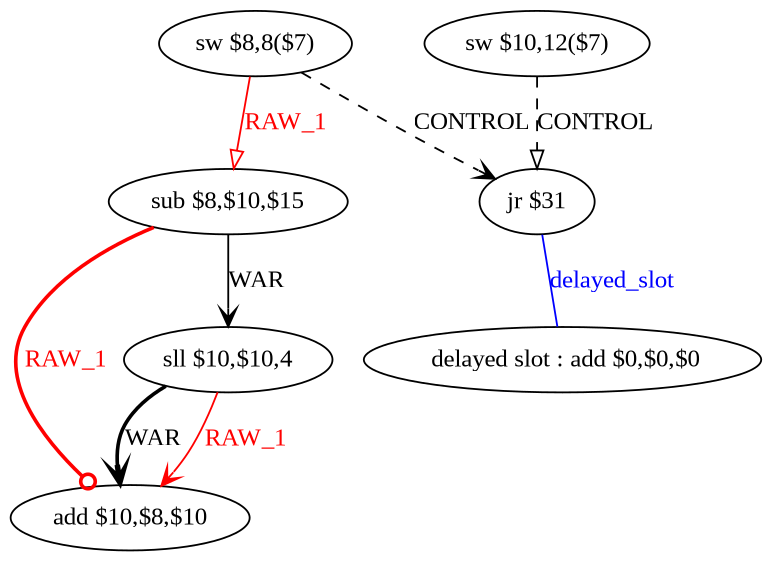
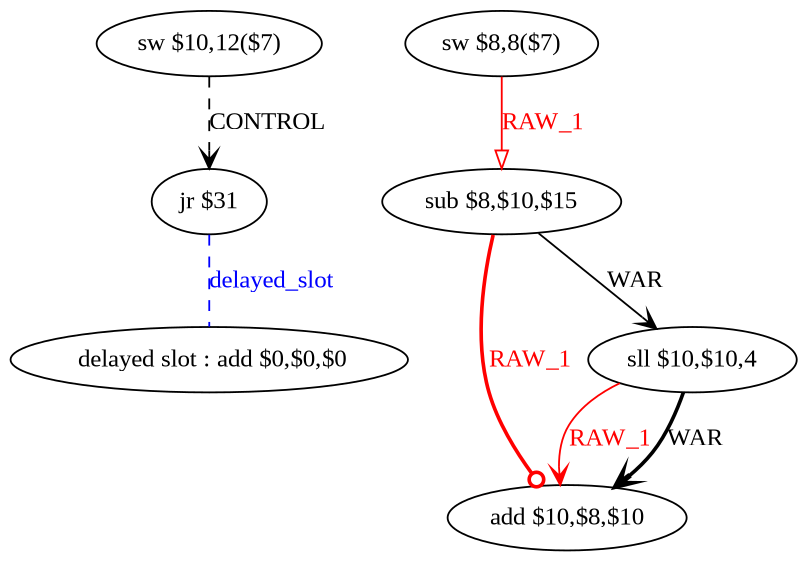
  digraph {
    fontname="Liberation Serif"
    node [fontname="Liberation Serif" shape=ellipse]
    edge [fontname="Liberation Serif" style=dashed arrowhead=vee]
    n1 [label=" delayed slot : add $0,$0,$0"]
    n2 [label="jr $31"]
    n3 [label="sub $8,$10,$15"]
    n4 [label="add $10,$8,$10"]
    n5 [label="sll $10,$10,4"]
    n6 [label="sw $8,8($7)"]
    n7 [label="sw $10,12($7)"]
-   n2 -> n1 [color=blue dir=none fontcolor=blue label=delayed_slot style=solid arrowhead=""]
+   n2 -> n1 [color=blue dir=none fontcolor=blue label=delayed_slot arrowhead=""]
    n3 -> n4 [arrowhead=odot color=red fontcolor=red label=RAW_1 style=bold]
    n3 -> n5 [label=WAR style=solid]
    n5 -> n4 [color=red fontcolor=red label=RAW_1 style=solid]
    n5 -> n4 [label=WAR style=bold]
-   n6 -> n2 [label=CONTROL]
    n6 -> n3 [arrowhead=onormal color=red fontcolor=red label=RAW_1 style=solid]
-   n7 -> n2 [arrowhead=onormal label=CONTROL]
+   n7 -> n2 [label=CONTROL]
  }
